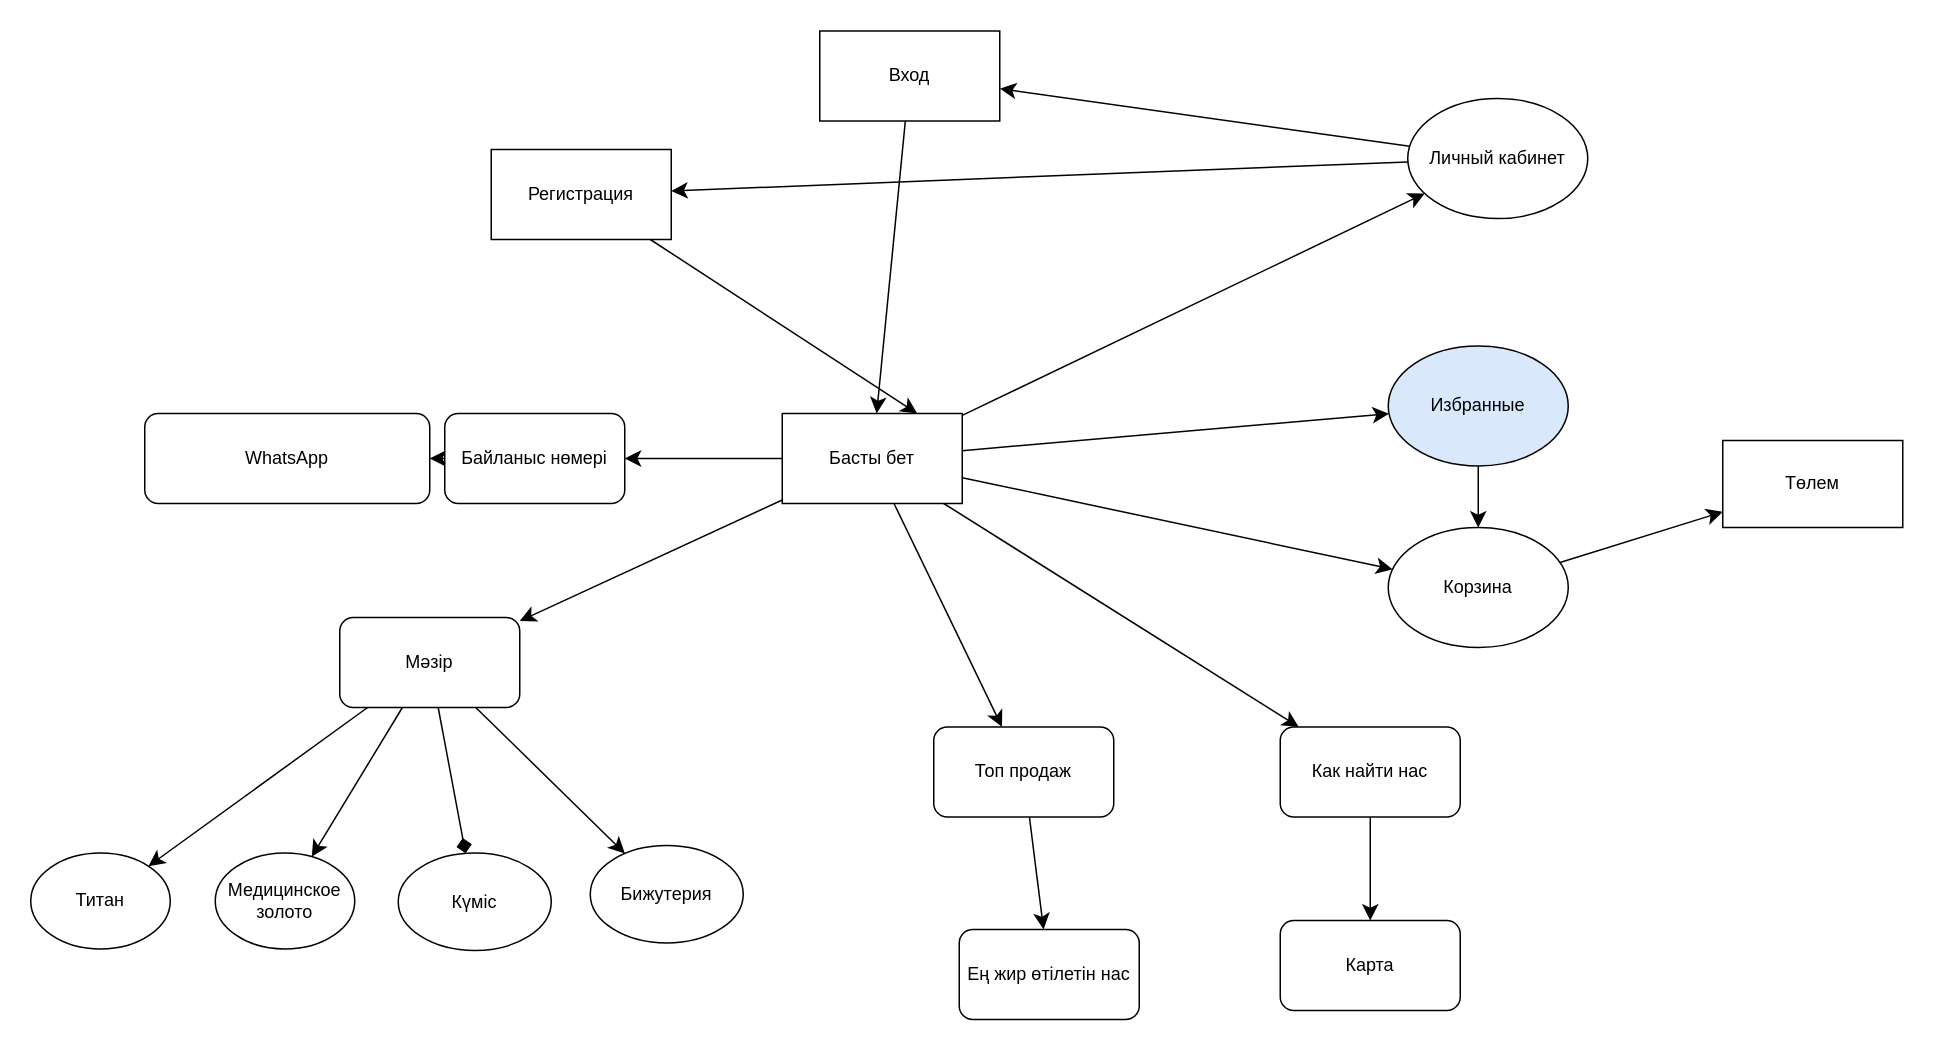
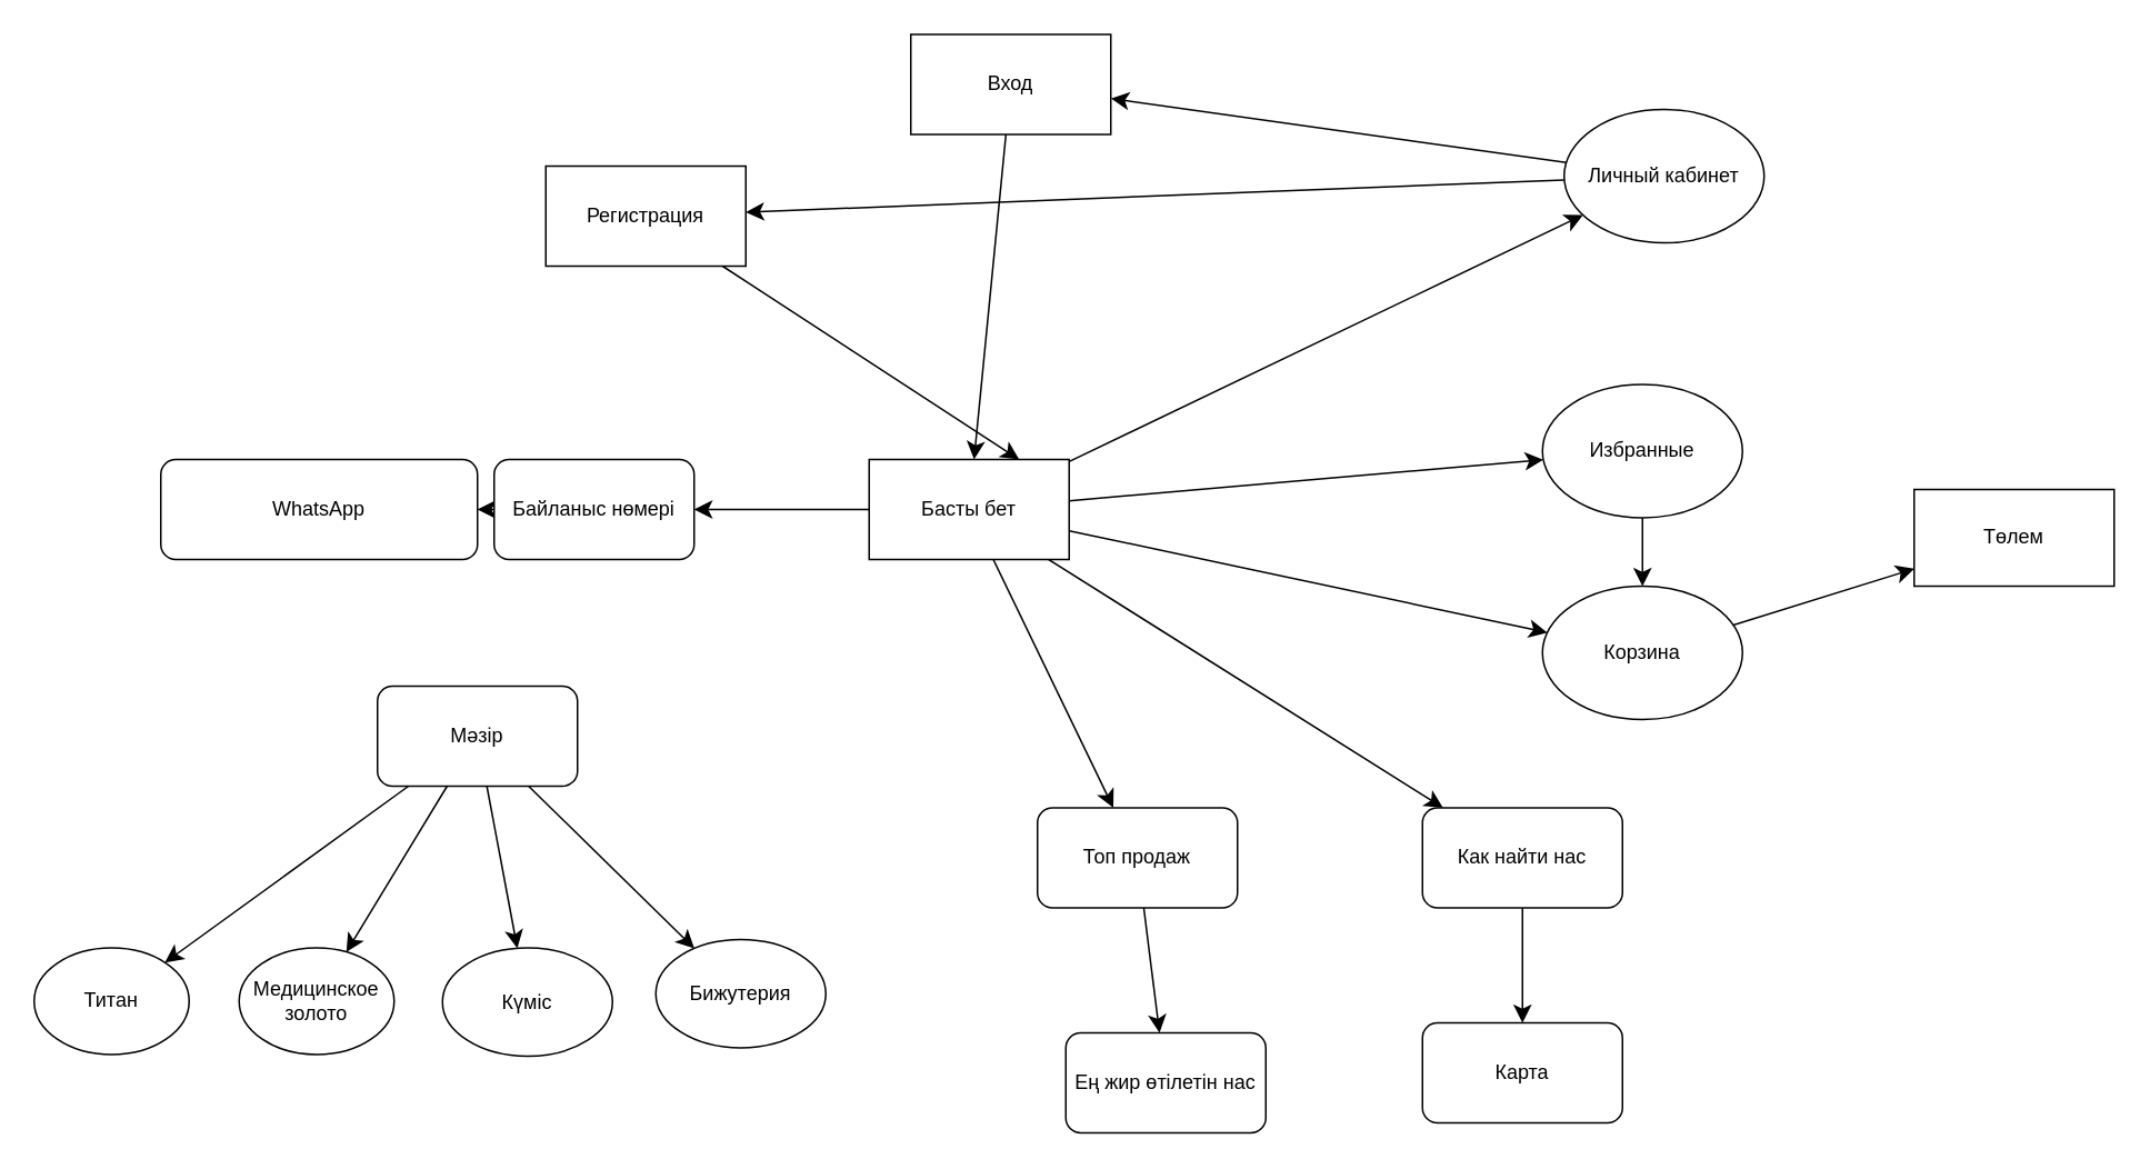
  <mxCell id="0" />
  <mxCell id="1" parent="0" />
  <mxCell id="2" style="edgeStyle=none;curved=1;rounded=0;orthogonalLoop=1;jettySize=auto;html=1;fontSize=12;startSize=8;endSize=8;" edge="1" parent="1" source="9" target="26"><mxGeometry relative="1" as="geometry"><mxPoint x="352" y="490" as="targetPoint" /></mxGeometry></mxCell>
- <mxCell id="3" style="edgeStyle=none;curved=1;rounded=0;orthogonalLoop=1;jettySize=auto;html=1;fontSize=12;startSize=8;endSize=8;" edge="1" parent="1" source="9" target="14"><mxGeometry relative="1" as="geometry" /></mxCell>
  <mxCell id="4" style="edgeStyle=none;curved=1;rounded=0;orthogonalLoop=1;jettySize=auto;html=1;fontSize=12;startSize=8;endSize=8;" edge="1" parent="1" source="9" target="20"><mxGeometry relative="1" as="geometry" /></mxCell>
  <mxCell id="5" style="edgeStyle=none;curved=1;rounded=0;orthogonalLoop=1;jettySize=auto;html=1;fontSize=12;startSize=8;endSize=8;" edge="1" parent="1" source="9" target="23"><mxGeometry relative="1" as="geometry" /></mxCell>
  <mxCell id="6" style="edgeStyle=none;curved=1;rounded=0;orthogonalLoop=1;jettySize=auto;html=1;fontSize=12;startSize=8;endSize=8;" edge="1" parent="1" source="9" target="29"><mxGeometry relative="1" as="geometry" /></mxCell>
  <mxCell id="7" style="edgeStyle=none;curved=1;rounded=0;orthogonalLoop=1;jettySize=auto;html=1;fontSize=12;startSize=8;endSize=8;" edge="1" parent="1" source="9" target="31"><mxGeometry relative="1" as="geometry" /></mxCell>
  <mxCell id="8" style="edgeStyle=none;curved=1;rounded=0;orthogonalLoop=1;jettySize=auto;html=1;fontSize=12;startSize=8;endSize=8;" edge="1" parent="1" source="9" target="34"><mxGeometry relative="1" as="geometry" /></mxCell>
  <mxCell id="9" value="Басты бет" style="rounded=0;whiteSpace=wrap;html=1;" vertex="1" parent="1"><mxGeometry x="521" y="275" width="120" height="60" as="geometry" /></mxCell>
  <mxCell id="10" style="edgeStyle=none;curved=1;rounded=0;orthogonalLoop=1;jettySize=auto;html=1;fontSize=12;startSize=8;endSize=8;" edge="1" parent="1" source="14" target="15"><mxGeometry relative="1" as="geometry" /></mxCell>
  <mxCell id="11" style="edgeStyle=none;curved=1;rounded=0;orthogonalLoop=1;jettySize=auto;html=1;fontSize=12;startSize=8;endSize=8;" edge="1" parent="1" source="14" target="16"><mxGeometry relative="1" as="geometry" /></mxCell>
- <mxCell id="12" style="edgeStyle=none;curved=1;rounded=0;orthogonalLoop=1;jettySize=auto;html=1;fontSize=12;startSize=8;endSize=8;endArrow=diamond;" edge="1" parent="1" source="14" target="17"><mxGeometry relative="1" as="geometry" /></mxCell>
+ <mxCell id="12" style="edgeStyle=none;curved=1;rounded=0;orthogonalLoop=1;jettySize=auto;html=1;fontSize=12;startSize=8;endSize=8;" edge="1" parent="1" source="14" target="17"><mxGeometry relative="1" as="geometry" /></mxCell>
  <mxCell id="13" style="edgeStyle=none;curved=1;rounded=0;orthogonalLoop=1;jettySize=auto;html=1;fontSize=12;startSize=8;endSize=8;" edge="1" parent="1" source="14" target="18"><mxGeometry relative="1" as="geometry" /></mxCell>
  <mxCell id="14" value="Мәзір" style="rounded=1;whiteSpace=wrap;html=1;" vertex="1" parent="1"><mxGeometry x="226" y="411" width="120" height="60" as="geometry" /></mxCell>
  <mxCell id="15" value="Титан" style="ellipse;whiteSpace=wrap;html=1;" vertex="1" parent="1"><mxGeometry x="20" y="568" width="93" height="64" as="geometry" /></mxCell>
  <mxCell id="16" value="Медицинское золото" style="ellipse;whiteSpace=wrap;html=1;" vertex="1" parent="1"><mxGeometry x="143" y="568" width="93" height="64" as="geometry" /></mxCell>
  <mxCell id="17" value="Күміс" style="ellipse;whiteSpace=wrap;html=1;" vertex="1" parent="1"><mxGeometry x="265" y="568" width="102" height="65" as="geometry" /></mxCell>
  <mxCell id="18" value="Бижутерия" style="ellipse;whiteSpace=wrap;html=1;" vertex="1" parent="1"><mxGeometry x="393" y="563" width="102" height="65" as="geometry" /></mxCell>
  <mxCell id="19" value="" style="edgeStyle=none;curved=1;rounded=0;orthogonalLoop=1;jettySize=auto;html=1;fontSize=12;startSize=8;endSize=8;" edge="1" parent="1" source="20" target="21"><mxGeometry relative="1" as="geometry" /></mxCell>
  <mxCell id="20" value="Топ продаж" style="rounded=1;whiteSpace=wrap;html=1;" vertex="1" parent="1"><mxGeometry x="622" y="484" width="120" height="60" as="geometry" /></mxCell>
  <mxCell id="21" value="Ең жир өтілетін нас" style="whiteSpace=wrap;html=1;rounded=1;" vertex="1" parent="1"><mxGeometry x="639" y="619" width="120" height="60" as="geometry" /></mxCell>
  <mxCell id="22" value="" style="edgeStyle=none;curved=1;rounded=0;orthogonalLoop=1;jettySize=auto;html=1;fontSize=12;startSize=8;endSize=8;" edge="1" parent="1" source="23" target="24"><mxGeometry relative="1" as="geometry" /></mxCell>
  <mxCell id="23" value="Как найти нас" style="rounded=1;whiteSpace=wrap;html=1;" vertex="1" parent="1"><mxGeometry x="853" y="484" width="120" height="60" as="geometry" /></mxCell>
  <mxCell id="24" value="Карта" style="whiteSpace=wrap;html=1;rounded=1;" vertex="1" parent="1"><mxGeometry x="853" y="613" width="120" height="60" as="geometry" /></mxCell>
  <mxCell id="25" value="" style="edgeStyle=none;curved=1;rounded=0;orthogonalLoop=1;jettySize=auto;html=1;fontSize=12;startSize=8;endSize=8;" edge="1" parent="1" source="26" target="27"><mxGeometry relative="1" as="geometry" /></mxCell>
  <mxCell id="26" value="Байланыс нөмері" style="rounded=1;whiteSpace=wrap;html=1;" vertex="1" parent="1"><mxGeometry x="296" y="275" width="120" height="60" as="geometry" /></mxCell>
  <mxCell id="27" value="WhatsApp" style="rounded=1;whiteSpace=wrap;html=1;" vertex="1" parent="1"><mxGeometry x="96" y="275" width="190" height="60" as="geometry" /></mxCell>
  <mxCell id="28" style="edgeStyle=none;curved=1;rounded=0;orthogonalLoop=1;jettySize=auto;html=1;exitX=0.5;exitY=1;exitDx=0;exitDy=0;fontSize=12;startSize=8;endSize=8;" edge="1" parent="1" source="29" target="31"><mxGeometry relative="1" as="geometry" /></mxCell>
- <mxCell id="29" value="Избранные" style="ellipse;whiteSpace=wrap;html=1;fillColor=#dae8fc;" vertex="1" parent="1"><mxGeometry x="925" y="230" width="120" height="80" as="geometry" /></mxCell>
+ <mxCell id="29" value="Избранные" style="ellipse;whiteSpace=wrap;html=1;" vertex="1" parent="1"><mxGeometry x="925" y="230" width="120" height="80" as="geometry" /></mxCell>
  <mxCell id="30" value="" style="edgeStyle=none;curved=1;rounded=0;orthogonalLoop=1;jettySize=auto;html=1;fontSize=12;startSize=8;endSize=8;" edge="1" parent="1" source="31" target="39"><mxGeometry relative="1" as="geometry" /></mxCell>
  <mxCell id="31" value="Корзина" style="ellipse;whiteSpace=wrap;html=1;" vertex="1" parent="1"><mxGeometry x="925" y="351" width="120" height="80" as="geometry" /></mxCell>
  <mxCell id="32" value="" style="edgeStyle=none;curved=1;rounded=0;orthogonalLoop=1;jettySize=auto;html=1;fontSize=12;startSize=8;endSize=8;" edge="1" parent="1" source="34" target="36"><mxGeometry relative="1" as="geometry" /></mxCell>
  <mxCell id="33" style="edgeStyle=none;curved=1;rounded=0;orthogonalLoop=1;jettySize=auto;html=1;fontSize=12;startSize=8;endSize=8;" edge="1" parent="1" source="34" target="38"><mxGeometry relative="1" as="geometry" /></mxCell>
  <mxCell id="34" value="Личный кабинет" style="ellipse;whiteSpace=wrap;html=1;" vertex="1" parent="1"><mxGeometry x="938" y="65" width="120" height="80" as="geometry" /></mxCell>
  <mxCell id="35" style="edgeStyle=none;curved=1;rounded=0;orthogonalLoop=1;jettySize=auto;html=1;fontSize=12;startSize=8;endSize=8;" edge="1" parent="1" source="36" target="9"><mxGeometry relative="1" as="geometry" /></mxCell>
  <mxCell id="36" value="Вход" style="whiteSpace=wrap;html=1;" vertex="1" parent="1"><mxGeometry x="546" y="20" width="120" height="60" as="geometry" /></mxCell>
  <mxCell id="37" style="edgeStyle=none;curved=1;rounded=0;orthogonalLoop=1;jettySize=auto;html=1;entryX=0.75;entryY=0;entryDx=0;entryDy=0;fontSize=12;startSize=8;endSize=8;" edge="1" parent="1" source="38" target="9"><mxGeometry relative="1" as="geometry" /></mxCell>
  <mxCell id="38" value="Регистрация" style="whiteSpace=wrap;html=1;" vertex="1" parent="1"><mxGeometry x="327" y="99" width="120" height="60" as="geometry" /></mxCell>
  <mxCell id="39" value="Төлем" style="whiteSpace=wrap;html=1;" vertex="1" parent="1"><mxGeometry x="1148" y="293" width="120" height="58" as="geometry" /></mxCell>
